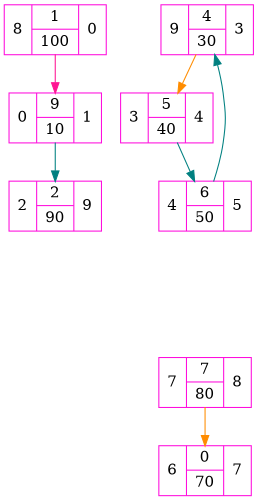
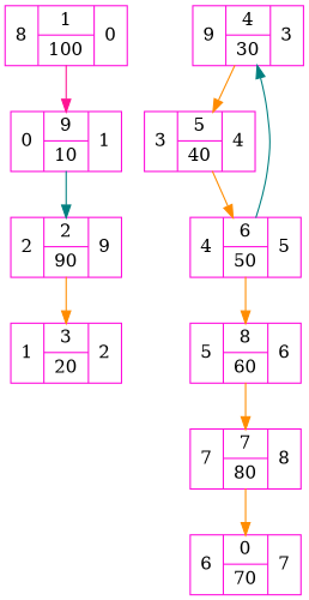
  digraph {
    node [color="#FF0EDD" shape=record]
    edge [color=darkorange]
    n1 [label="8|{1|100}|0"]
    n2 [label="0|{9|10}|1"]
    n3 [label="2|{2|90}|9"]
+   n4 [label="1|{3|20}|2"]
    n5 [label="9|{4|30}|3"]
    n6 [label="3|{5|40}|4"]
    n7 [label="4|{6|50}|5"]
+   n8 [label="5|{8|60}|6"]
    n9 [label="7|{7|80}|8"]
    n10 [label="6|{0|70}|7"]
    n1 -> n2 [color=deeppink]
    n2 -> n3 [color=teal]
+   n3 -> n4
    n5 -> n6
-   n6 -> n7 [color=teal]
+   n6 -> n7
    n7 -> n5 [color=teal]
+   n7 -> n8
+   n8 -> n9
    n9 -> n10
  }
